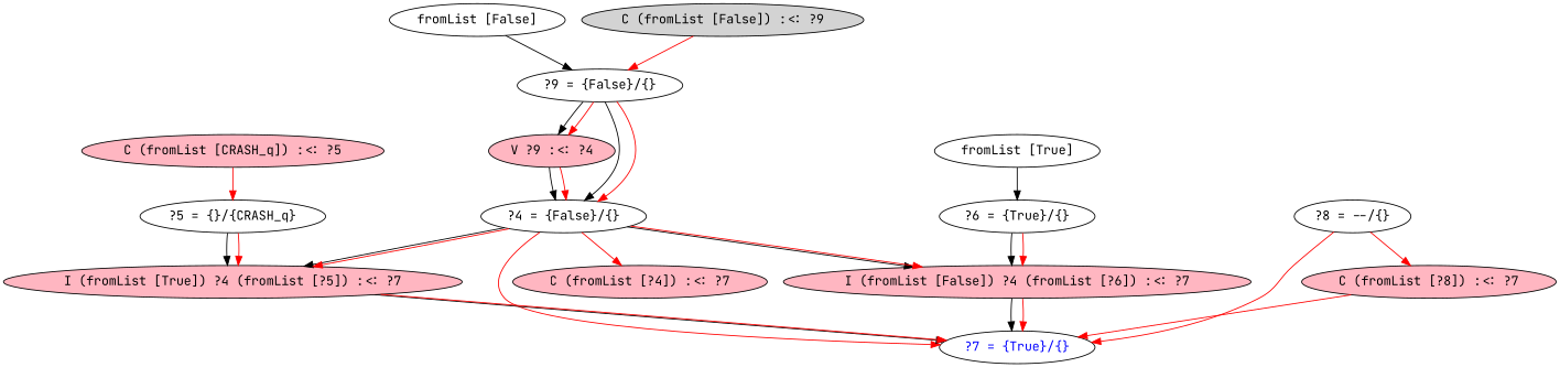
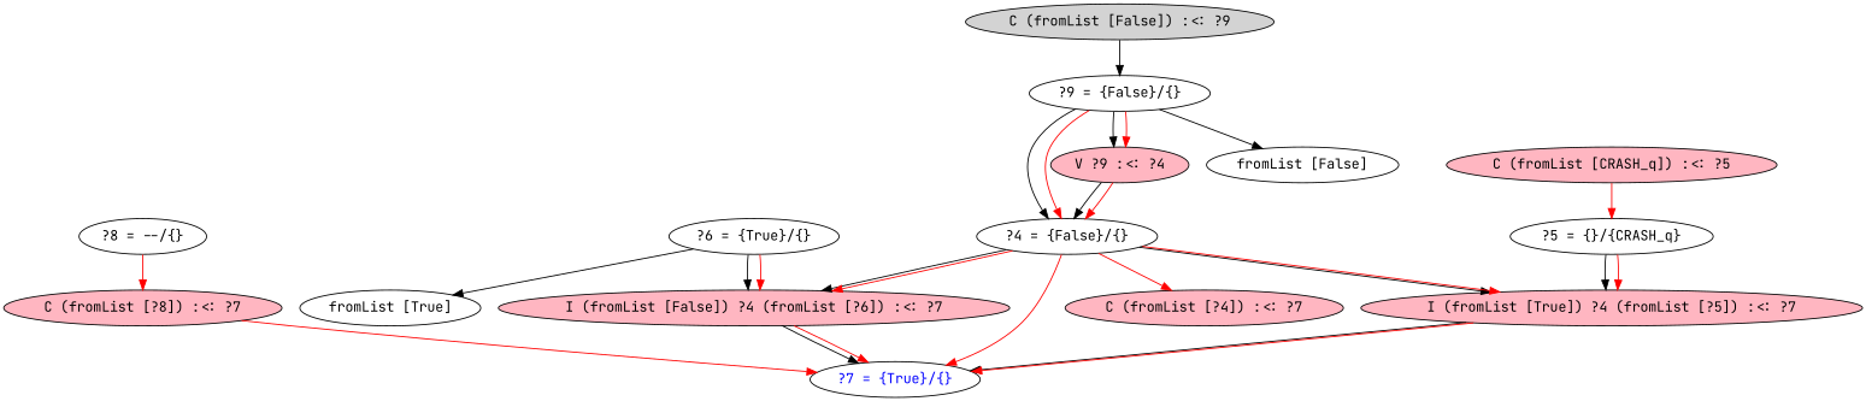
  digraph {
    fontname="JetBrains Mono"
    node [fontname="JetBrains Mono"]
    edge [color=red fontname="JetBrains Mono"]
    "?4 = {False}/{}" [fontcolor=black]
    "?7 = {True}/{}" [fontcolor=blue]
    "I (fromList [False]) ?4 (fromList [?6]) :<: ?7" [fillcolor=lightpink style=filled]
    "I (fromList [True]) ?4 (fromList [?5]) :<: ?7" [fillcolor=lightpink style=filled]
    "C (fromList [?4]) :<: ?7" [fillcolor=lightpink style=filled]
    "?5 = {}/{CRASH_q}" [fontcolor=black]
    "?6 = {True}/{}" [fontcolor=black]
    "?8 = --/{}" [fontcolor=black]
    "C (fromList [?8]) :<: ?7" [fillcolor=lightpink style=filled]
    "?9 = {False}/{}" [fontcolor=black]
    "V ?9 :<: ?4" [fillcolor=lightpink style=filled]
    "fromList [False]"
    "fromList [True]"
    "C (fromList [False]) :<: ?9" [style=filled]
    "C (fromList [CRASH_q]) :<: ?5" [fillcolor=lightpink style=filled]
    "?4 = {False}/{}" -> "?7 = {True}/{}"
    "?4 = {False}/{}" -> "I (fromList [False]) ?4 (fromList [?6]) :<: ?7" [color=""]
    "?4 = {False}/{}" -> "I (fromList [False]) ?4 (fromList [?6]) :<: ?7"
    "?4 = {False}/{}" -> "I (fromList [True]) ?4 (fromList [?5]) :<: ?7" [color=""]
    "?4 = {False}/{}" -> "I (fromList [True]) ?4 (fromList [?5]) :<: ?7"
    "?4 = {False}/{}" -> "C (fromList [?4]) :<: ?7"
    "I (fromList [False]) ?4 (fromList [?6]) :<: ?7" -> "?7 = {True}/{}" [color=""]
    "I (fromList [False]) ?4 (fromList [?6]) :<: ?7" -> "?7 = {True}/{}"
    "I (fromList [True]) ?4 (fromList [?5]) :<: ?7" -> "?7 = {True}/{}" [color=""]
    "I (fromList [True]) ?4 (fromList [?5]) :<: ?7" -> "?7 = {True}/{}"
    "?5 = {}/{CRASH_q}" -> "I (fromList [True]) ?4 (fromList [?5]) :<: ?7" [color=""]
    "?5 = {}/{CRASH_q}" -> "I (fromList [True]) ?4 (fromList [?5]) :<: ?7"
    "?6 = {True}/{}" -> "I (fromList [False]) ?4 (fromList [?6]) :<: ?7" [color=""]
    "?6 = {True}/{}" -> "I (fromList [False]) ?4 (fromList [?6]) :<: ?7"
-   "?8 = --/{}" -> "?7 = {True}/{}"
    "?8 = --/{}" -> "C (fromList [?8]) :<: ?7"
    "C (fromList [?8]) :<: ?7" -> "?7 = {True}/{}"
    "?9 = {False}/{}" -> "?4 = {False}/{}" [color=""]
    "?9 = {False}/{}" -> "?4 = {False}/{}"
    "?9 = {False}/{}" -> "V ?9 :<: ?4" [color=""]
    "?9 = {False}/{}" -> "V ?9 :<: ?4"
    "V ?9 :<: ?4" -> "?4 = {False}/{}" [color=""]
    "V ?9 :<: ?4" -> "?4 = {False}/{}"
-   "fromList [False]" -> "?9 = {False}/{}" [color=""]
-   "fromList [True]" -> "?6 = {True}/{}" [color=""]
-   "C (fromList [False]) :<: ?9" -> "?9 = {False}/{}"
+   "?9 = {False}/{}" -> "fromList [False]" [color=""]
+   "?6 = {True}/{}" -> "fromList [True]" [color=""]
+   "C (fromList [False]) :<: ?9" -> "?9 = {False}/{}" [color=""]
    "C (fromList [CRASH_q]) :<: ?5" -> "?5 = {}/{CRASH_q}"
  }
